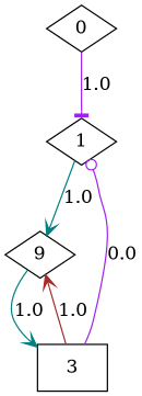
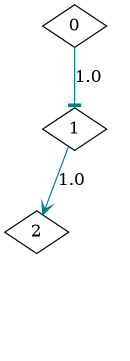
  digraph {
    node [shape=diamond]
    edge [arrowhead=vee color=purple]
    0
    1
-   2 [label=9]
-   3 [shape=box]
-   0 -> 1 [arrowhead=tee label=1.0]
+   2
+   0 -> 1 [arrowhead=tee color=teal label=1.0]
    1 -> 2 [color=teal label=1.0]
-   2 -> 3 [color=teal label=1.0]
-   3 -> 1 [arrowhead=odot label=0.0]
-   3 -> 2 [color=brown label=1.0]
  }
